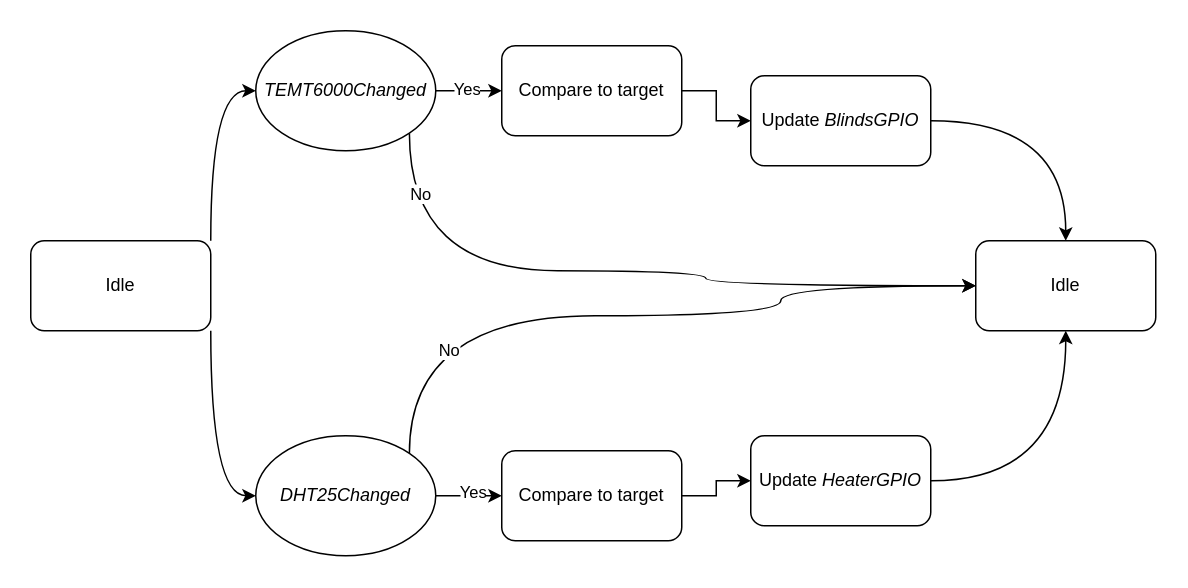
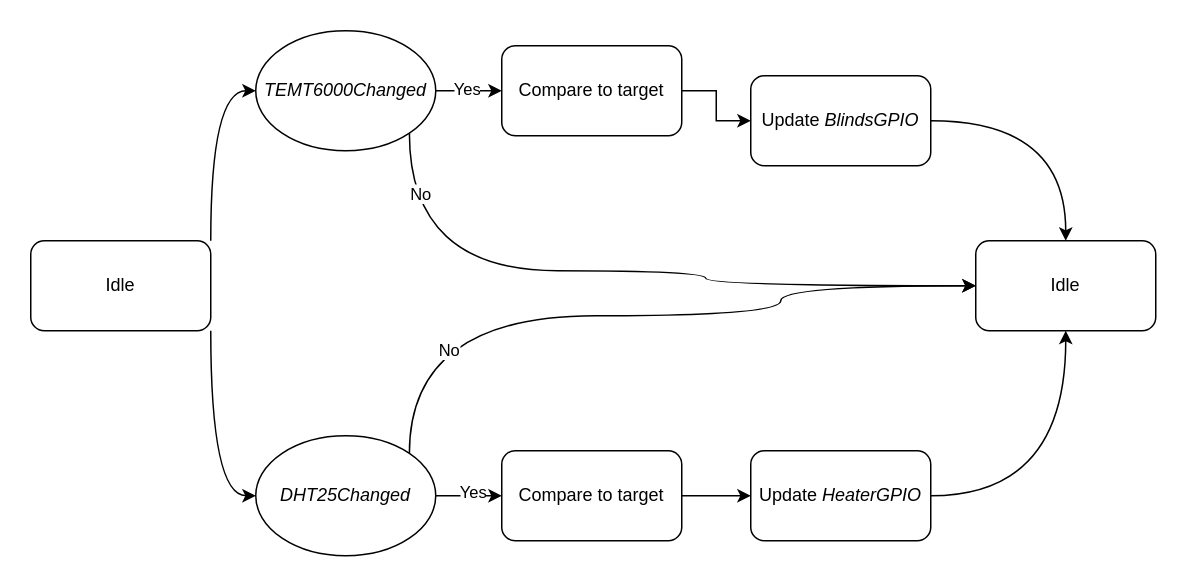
  <mxCell id="0" />
  <mxCell id="1" parent="0" />
  <mxCell id="2" style="edgeStyle=orthogonalEdgeStyle;rounded=0;orthogonalLoop=1;jettySize=auto;html=1;exitX=1;exitY=0;exitDx=0;exitDy=0;entryX=0;entryY=0.5;entryDx=0;entryDy=0;curved=1;" edge="1" parent="1" source="4" target="9"><mxGeometry relative="1" as="geometry" /></mxCell>
  <mxCell id="3" style="edgeStyle=orthogonalEdgeStyle;rounded=0;orthogonalLoop=1;jettySize=auto;html=1;exitX=1;exitY=1;exitDx=0;exitDy=0;entryX=0;entryY=0.5;entryDx=0;entryDy=0;curved=1;" edge="1" parent="1" source="4" target="14"><mxGeometry relative="1" as="geometry" /></mxCell>
  <mxCell id="4" value="Idle" style="rounded=1;whiteSpace=wrap;html=1;" vertex="1" parent="1"><mxGeometry x="20" y="160" width="120" height="60" as="geometry" /></mxCell>
  <mxCell id="5" value="" style="edgeStyle=orthogonalEdgeStyle;rounded=0;orthogonalLoop=1;jettySize=auto;html=1;" edge="1" parent="1" source="9" target="17"><mxGeometry relative="1" as="geometry" /></mxCell>
  <mxCell id="6" value="Yes" style="edgeLabel;html=1;align=center;verticalAlign=middle;resizable=0;points=[];" vertex="1" connectable="0" parent="5"><mxGeometry x="-0.091" y="2" relative="1" as="geometry"><mxPoint as="offset" /></mxGeometry></mxCell>
  <mxCell id="7" style="edgeStyle=orthogonalEdgeStyle;rounded=0;orthogonalLoop=1;jettySize=auto;html=1;exitX=1;exitY=1;exitDx=0;exitDy=0;entryX=0;entryY=0.5;entryDx=0;entryDy=0;curved=1;" edge="1" parent="1" source="9" target="15"><mxGeometry relative="1" as="geometry"><Array as="points"><mxPoint x="272" y="180" /><mxPoint x="470" y="180" /><mxPoint x="470" y="190" /></Array></mxGeometry></mxCell>
  <mxCell id="8" value="No" style="edgeLabel;html=1;align=center;verticalAlign=middle;resizable=0;points=[];" vertex="1" connectable="0" parent="7"><mxGeometry x="-0.834" y="7" relative="1" as="geometry"><mxPoint as="offset" /></mxGeometry></mxCell>
  <mxCell id="9" value="&lt;i&gt;TEMT6000Changed&lt;/i&gt;" style="ellipse;whiteSpace=wrap;html=1;" vertex="1" parent="1"><mxGeometry x="170" y="20" width="120" height="80" as="geometry" /></mxCell>
  <mxCell id="10" value="" style="edgeStyle=orthogonalEdgeStyle;rounded=0;orthogonalLoop=1;jettySize=auto;html=1;" edge="1" parent="1" source="14" target="21"><mxGeometry relative="1" as="geometry" /></mxCell>
  <mxCell id="11" value="Yes" style="edgeLabel;html=1;align=center;verticalAlign=middle;resizable=0;points=[];" vertex="1" connectable="0" parent="10"><mxGeometry x="0.091" y="3" relative="1" as="geometry"><mxPoint as="offset" /></mxGeometry></mxCell>
  <mxCell id="12" style="edgeStyle=orthogonalEdgeStyle;rounded=0;orthogonalLoop=1;jettySize=auto;html=1;exitX=1;exitY=0;exitDx=0;exitDy=0;entryX=0;entryY=0.5;entryDx=0;entryDy=0;curved=1;" edge="1" parent="1" source="14" target="15"><mxGeometry relative="1" as="geometry"><Array as="points"><mxPoint x="272" y="210" /><mxPoint x="520" y="210" /><mxPoint x="520" y="190" /></Array></mxGeometry></mxCell>
  <mxCell id="13" value="No" style="edgeLabel;html=1;align=center;verticalAlign=middle;resizable=0;points=[];" vertex="1" connectable="0" parent="12"><mxGeometry x="-0.516" y="-22" relative="1" as="geometry"><mxPoint as="offset" /></mxGeometry></mxCell>
  <mxCell id="14" value="&lt;i&gt;DHT25Changed&lt;/i&gt;" style="ellipse;whiteSpace=wrap;html=1;" vertex="1" parent="1"><mxGeometry x="170" y="290" width="120" height="80" as="geometry" /></mxCell>
  <mxCell id="15" value="Idle" style="rounded=1;whiteSpace=wrap;html=1;" vertex="1" parent="1"><mxGeometry x="650" y="160" width="120" height="60" as="geometry" /></mxCell>
  <mxCell id="16" value="" style="edgeStyle=orthogonalEdgeStyle;rounded=0;orthogonalLoop=1;jettySize=auto;html=1;" edge="1" parent="1" source="17" target="19"><mxGeometry relative="1" as="geometry" /></mxCell>
  <mxCell id="17" value="Compare to target" style="rounded=1;whiteSpace=wrap;html=1;" vertex="1" parent="1"><mxGeometry x="334" y="30" width="120" height="60" as="geometry" /></mxCell>
  <mxCell id="18" style="edgeStyle=orthogonalEdgeStyle;rounded=0;orthogonalLoop=1;jettySize=auto;html=1;entryX=0.5;entryY=0;entryDx=0;entryDy=0;curved=1;" edge="1" parent="1" source="19" target="15"><mxGeometry relative="1" as="geometry" /></mxCell>
  <mxCell id="19" value="Update &lt;i&gt;BlindsGPIO&lt;/i&gt;" style="rounded=1;whiteSpace=wrap;html=1;" vertex="1" parent="1"><mxGeometry x="500" y="50" width="120" height="60" as="geometry" /></mxCell>
  <mxCell id="20" value="" style="edgeStyle=orthogonalEdgeStyle;rounded=0;orthogonalLoop=1;jettySize=auto;html=1;" edge="1" parent="1" source="21" target="23"><mxGeometry relative="1" as="geometry" /></mxCell>
  <mxCell id="21" value="Compare to target" style="rounded=1;whiteSpace=wrap;html=1;" vertex="1" parent="1"><mxGeometry x="334" y="300" width="120" height="60" as="geometry" /></mxCell>
  <mxCell id="22" style="edgeStyle=orthogonalEdgeStyle;rounded=0;orthogonalLoop=1;jettySize=auto;html=1;entryX=0.5;entryY=1;entryDx=0;entryDy=0;curved=1;" edge="1" parent="1" source="23" target="15"><mxGeometry relative="1" as="geometry" /></mxCell>
- <mxCell id="23" value="Update &lt;i&gt;HeaterGPIO&lt;/i&gt;" style="rounded=1;whiteSpace=wrap;html=1;" vertex="1" parent="1"><mxGeometry x="500" y="290" width="120" height="60" as="geometry" /></mxCell>
+ <mxCell id="23" value="Update &lt;i&gt;HeaterGPIO&lt;/i&gt;" style="rounded=1;whiteSpace=wrap;html=1;" vertex="1" parent="1"><mxGeometry x="500" y="300" width="120" height="60" as="geometry" /></mxCell>
